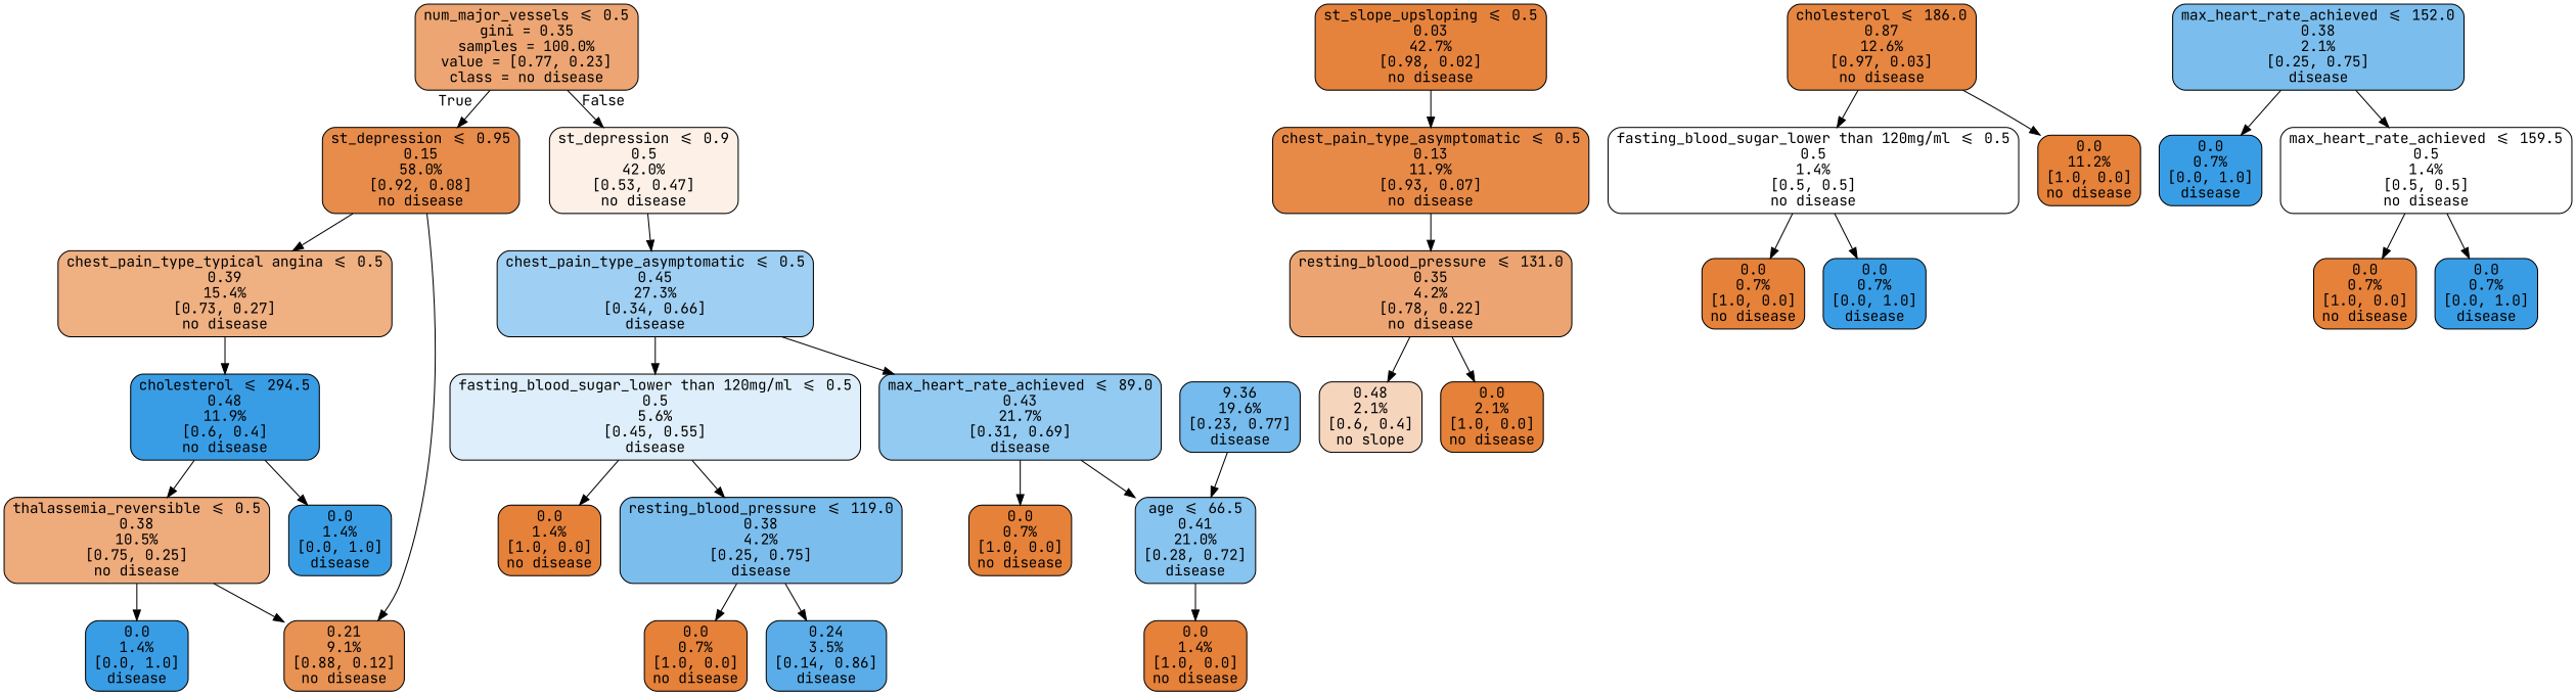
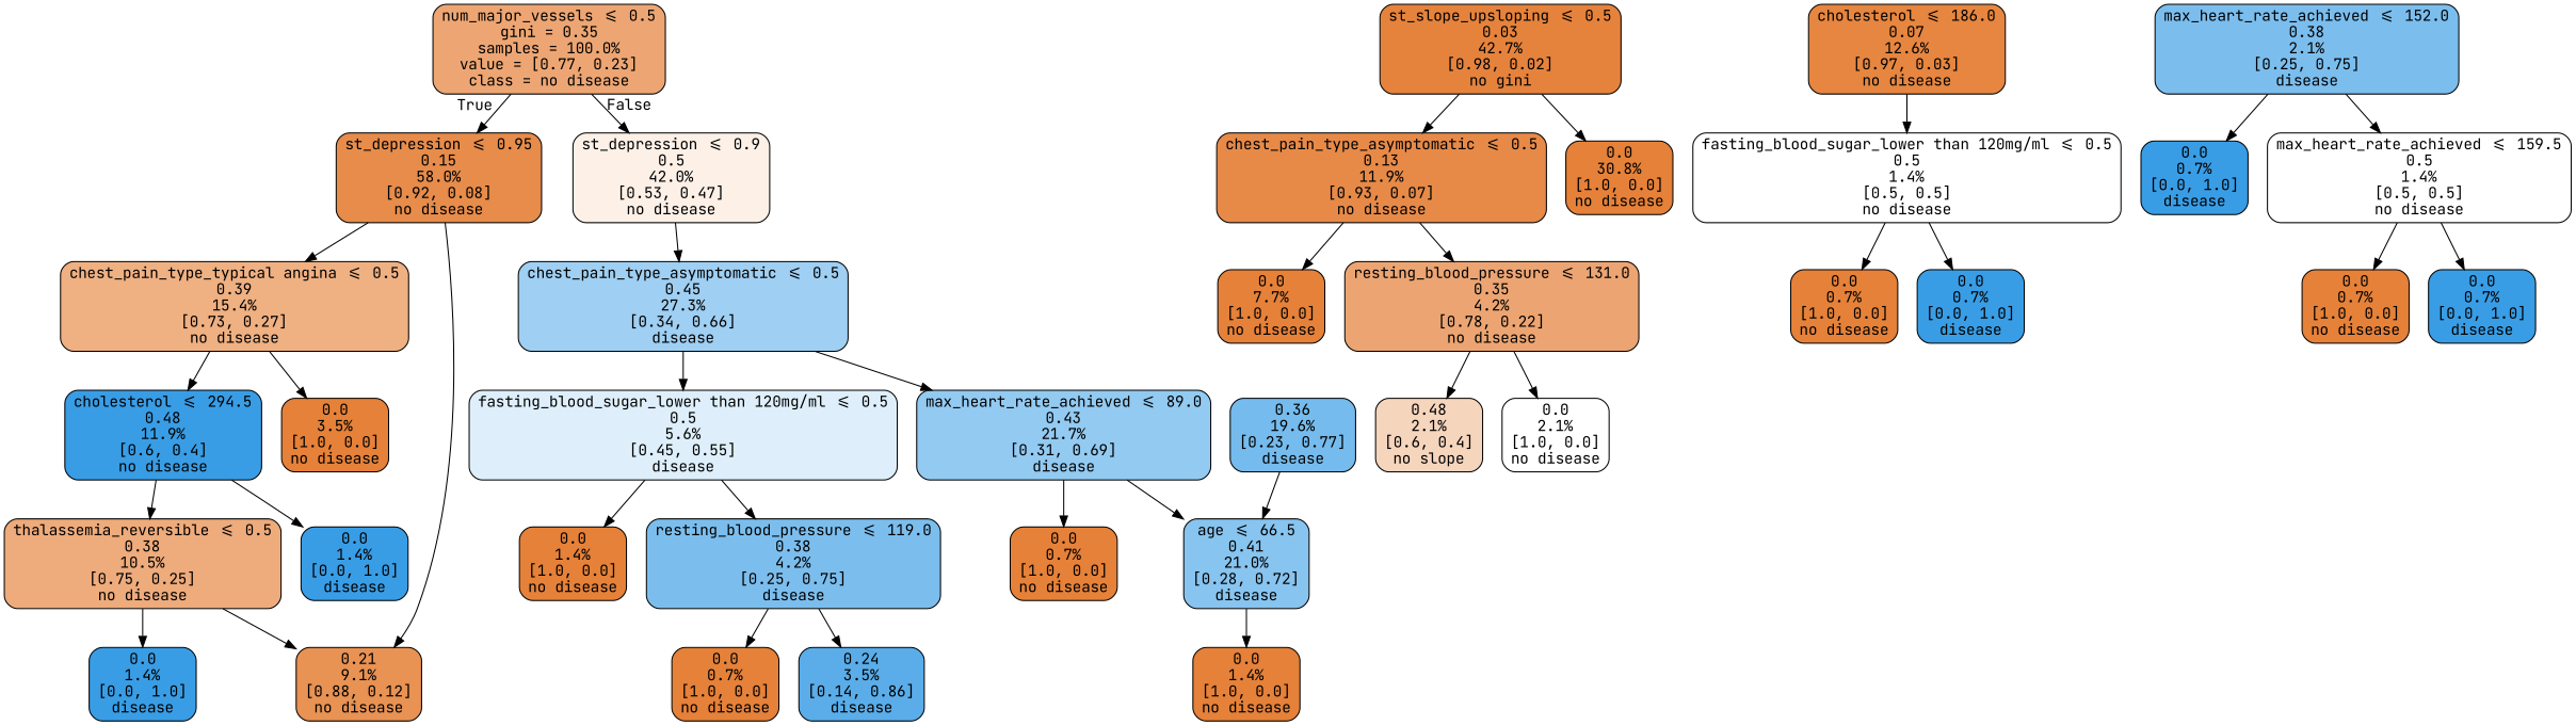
  digraph {
    fontname="JetBrains Mono"
    node [color=black fillcolor="#e58139" fontname="JetBrains Mono" shape=box style="filled, rounded"]
    edge [fontname="JetBrains Mono"]
    n1 [fillcolor="#eda673" label="num_major_vessels <= 0.5\ngini = 0.35\nsamples = 100.0%\nvalue = [0.77, 0.23]\nclass = no disease"]
    n2 [fillcolor="#e78c4a" label="st_depression <= 0.95\n0.15\n58.0%\n[0.92, 0.08]\nno disease"]
    n3 [fillcolor="#fcf0e7" label="st_depression <= 0.9\n0.5\n42.0%\n[0.53, 0.47]\nno disease"]
    n4 [fillcolor="#efb082" label="chest_pain_type_typical angina <= 0.5\n0.39\n15.4%\n[0.73, 0.27]\nno disease"]
    n5 [fillcolor="#e89253" label="0.21\n9.1%\n[0.88, 0.12]\nno disease"]
    n6 [fillcolor="#9fcff2" label="chest_pain_type_asymptomatic <= 0.5\n0.45\n27.3%\n[0.34, 0.66]\ndisease"]
-   n7 [fillcolor="#e5833d" label="st_slope_upsloping <= 0.5\n0.03\n42.7%\n[0.98, 0.02]\nno disease"]
+   n7 [fillcolor="#e5833d" label="st_slope_upsloping <= 0.5\n0.03\n42.7%\n[0.98, 0.02]\nno gini"]
    n8 [fillcolor="#e78a48" label="chest_pain_type_asymptomatic <= 0.5\n0.13\n11.9%\n[0.93, 0.07]\nno disease"]
+   n9 [label="0.0\n30.8%\n[1.0, 0.0]\nno disease"]
    n10 [fillcolor="#399de5" label="cholesterol <= 294.5\n0.48\n11.9%\n[0.6, 0.4]\nno disease"]
+   n11 [label="0.0\n3.5%\n[1.0, 0.0]\nno disease"]
+   n12 [label="0.0\n7.7%\n[1.0, 0.0]\nno disease"]
    n13 [fillcolor="#eca572" label="resting_blood_pressure <= 131.0\n0.35\n4.2%\n[0.78, 0.22]\nno disease"]
    n14 [fillcolor="#f6d5bd" label="0.48\n2.1%\n[0.6, 0.4]\nno slope"]
-   n15 [label="0.0\n2.1%\n[1.0, 0.0]\nno disease"]
+   n15 [fillcolor="#ffffff" label="0.0\n2.1%\n[1.0, 0.0]\nno disease"]
    n16 [fillcolor="#eeab7b" label="thalassemia_reversible <= 0.5\n0.38\n10.5%\n[0.75, 0.25]\nno disease"]
    n17 [fillcolor="#399de5" label="0.0\n1.4%\n[0.0, 1.0]\ndisease"]
    n18 [fillcolor="#399de5" label="0.0\n1.4%\n[0.0, 1.0]\ndisease"]
    n19 [fillcolor="#deeffb" label="fasting_blood_sugar_lower than 120mg/ml <= 0.5\n0.5\n5.6%\n[0.45, 0.55]\ndisease"]
    n20 [fillcolor="#93caf1" label="max_heart_rate_achieved <= 89.0\n0.43\n21.7%\n[0.31, 0.69]\ndisease"]
-   n21 [fillcolor="#e68640" label="cholesterol <= 186.0\n0.87\n12.6%\n[0.97, 0.03]\nno disease"]
+   n21 [fillcolor="#e68640" label="cholesterol <= 186.0\n0.07\n12.6%\n[0.97, 0.03]\nno disease"]
    n22 [fillcolor="#ffffff" label="fasting_blood_sugar_lower than 120mg/ml <= 0.5\n0.5\n1.4%\n[0.5, 0.5]\nno disease"]
-   n23 [label="0.0\n11.2%\n[1.0, 0.0]\nno disease"]
    n24 [fillcolor="#7bbeee" label="max_heart_rate_achieved <= 152.0\n0.38\n2.1%\n[0.25, 0.75]\ndisease"]
    n25 [fillcolor="#399de5" label="0.0\n0.7%\n[0.0, 1.0]\ndisease"]
    n26 [fillcolor="#ffffff" label="max_heart_rate_achieved <= 159.5\n0.5\n1.4%\n[0.5, 0.5]\nno disease"]
    n27 [label="0.0\n0.7%\n[1.0, 0.0]\nno disease"]
    n28 [fillcolor="#399de5" label="0.0\n0.7%\n[0.0, 1.0]\ndisease"]
    n29 [label="0.0\n0.7%\n[1.0, 0.0]\nno disease"]
    n30 [fillcolor="#399de5" label="0.0\n0.7%\n[0.0, 1.0]\ndisease"]
    n31 [label="0.0\n1.4%\n[1.0, 0.0]\nno disease"]
    n32 [fillcolor="#7bbeee" label="resting_blood_pressure <= 119.0\n0.38\n4.2%\n[0.25, 0.75]\ndisease"]
    n33 [label="0.0\n0.7%\n[1.0, 0.0]\nno disease"]
    n34 [fillcolor="#87c4ef" label="age <= 66.5\n0.41\n21.0%\n[0.28, 0.72]\ndisease"]
    n35 [label="0.0\n0.7%\n[1.0, 0.0]\nno disease"]
    n36 [fillcolor="#5aade9" label="0.24\n3.5%\n[0.14, 0.86]\ndisease"]
    n37 [label="0.0\n1.4%\n[1.0, 0.0]\nno disease"]
-   n38 [fillcolor="#75bbed" label="9.36\n19.6%\n[0.23, 0.77]\ndisease"]
+   n38 [fillcolor="#75bbed" label="0.36\n19.6%\n[0.23, 0.77]\ndisease"]
    n1 -> n2 [headlabel=True labelangle=45 labeldistance=2.5]
    n1 -> n3 [headlabel=False labelangle=-45 labeldistance=2.5]
    n2 -> n4
    n2 -> n5
    n3 -> n6
    n4 -> n10
+   n4 -> n11
    n6 -> n19
    n6 -> n20
    n7 -> n8
+   n7 -> n9
+   n8 -> n12
    n8 -> n13
    n10 -> n16
    n10 -> n17
    n13 -> n14
    n13 -> n15
    n16 -> n5
    n16 -> n18
    n19 -> n31
    n19 -> n32
    n20 -> n33
    n20 -> n34
    n21 -> n22
-   n21 -> n23
    n22 -> n27
    n22 -> n28
    n24 -> n25
    n24 -> n26
    n26 -> n29
    n26 -> n30
    n32 -> n35
    n32 -> n36
    n34 -> n37
    n38 -> n34
  }
